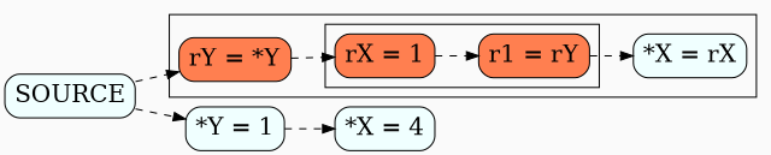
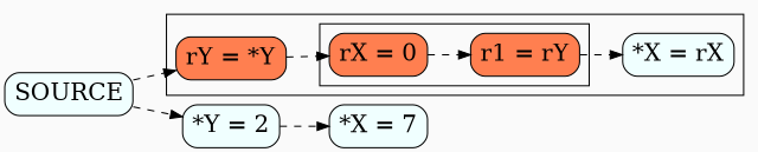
  digraph {
    bgcolor=gray98
    compound=true
    rankdir=LR
    node [fillcolor=azure fontsize=20 shape=box style="filled,rounded"]
    edge [style=dashed]
-   n1 [fillcolor=coral label="rX = 1"]
+   n1 [fillcolor=coral label="rX = 0"]
    n2 [fillcolor=coral label="r1 = rY"]
    n3 [fillcolor=coral label="rY = *Y"]
    n4 [label="*X = rX"]
-   n5 [label="*X = 4"]
-   n6 [label="*Y = 1"]
+   n5 [label="*X = 7"]
+   n6 [label="*Y = 2"]
    SOURCE
    subgraph cluster_1 {
      n3
      n4
      subgraph cluster_2 {
        n1
        n2
      }
    }
    n1 -> n2
    n2 -> n4
    n3 -> n1
    n6 -> n5
    SOURCE -> n3
    SOURCE -> n6
  }
